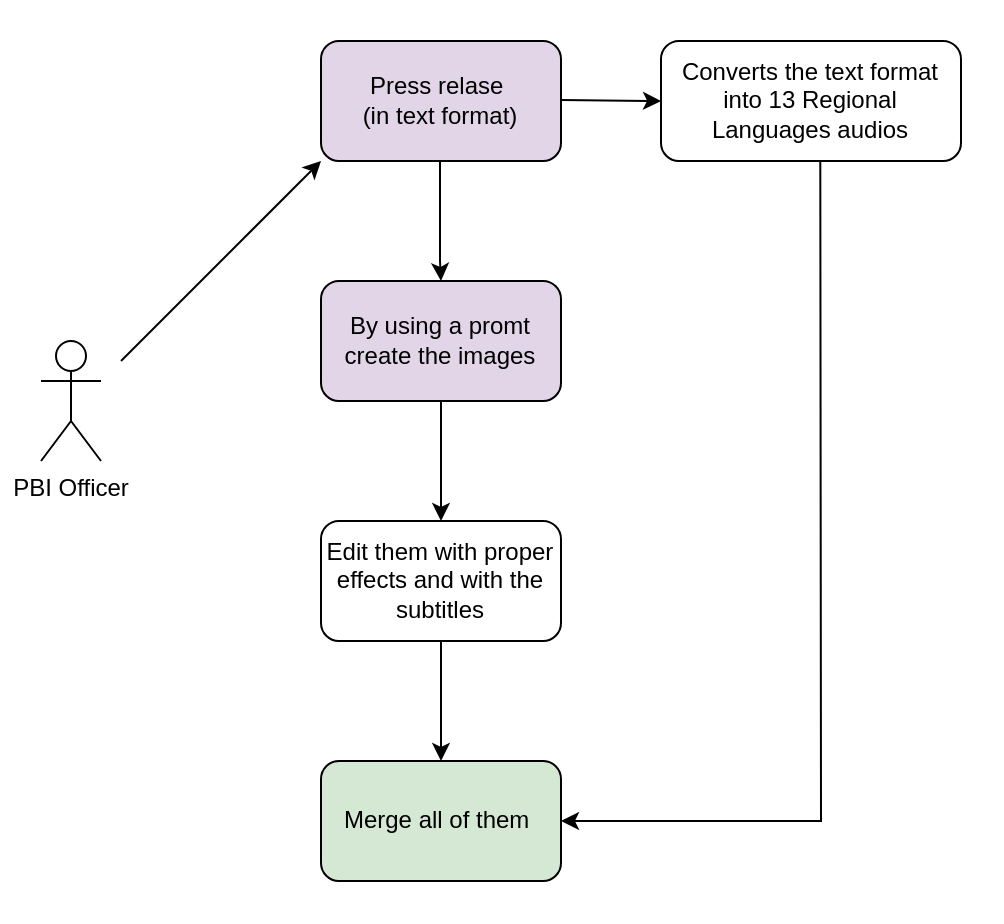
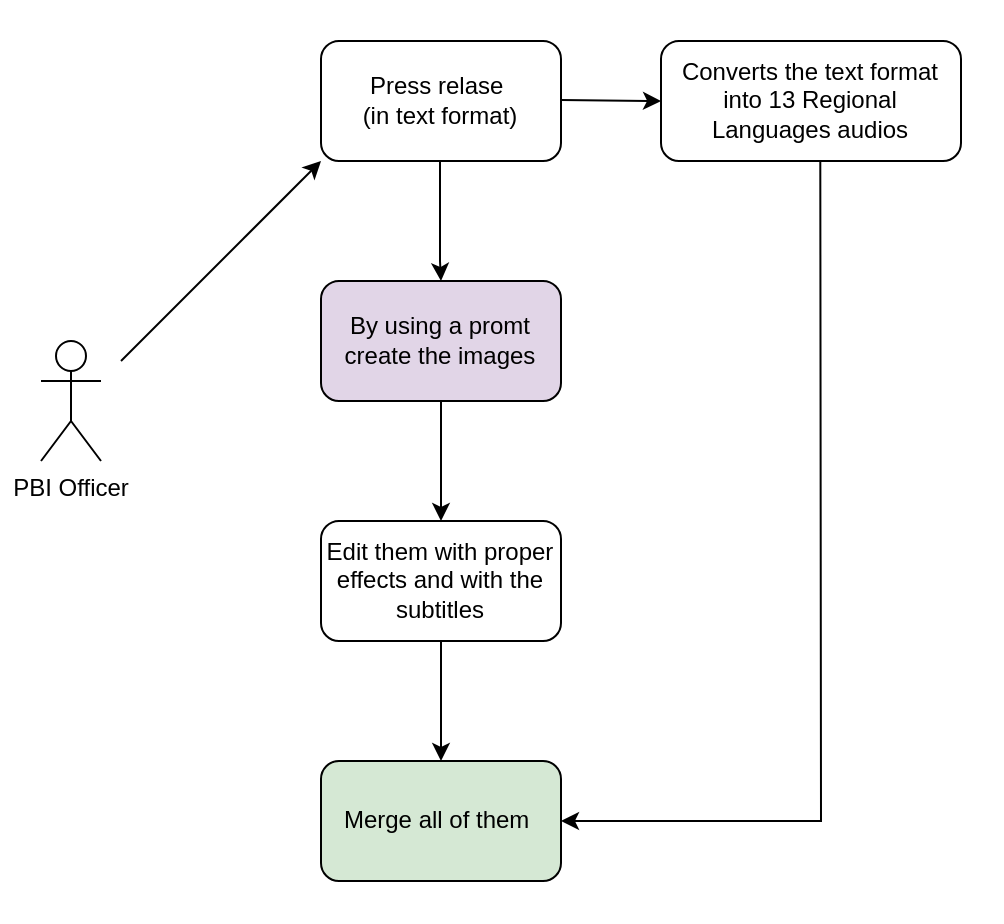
  <mxCell id="0" />
  <mxCell id="1" parent="0" />
  <mxCell id="2" value="PBI Officer" style="shape=umlActor;verticalLabelPosition=bottom;verticalAlign=top;html=1;outlineConnect=0;" vertex="1" parent="1"><mxGeometry x="20" y="170" width="30" height="60" as="geometry" /></mxCell>
  <mxCell id="3" value="" style="endArrow=classic;html=1;rounded=0;" edge="1" parent="1"><mxGeometry width="50" height="50" relative="1" as="geometry"><mxPoint x="60" y="180" as="sourcePoint" /><mxPoint x="160" y="80" as="targetPoint" /></mxGeometry></mxCell>
- <mxCell id="4" value="Press relase&amp;nbsp;&lt;br&gt;(in text format)" style="rounded=1;whiteSpace=wrap;html=1;fillColor=#e1d5e7;" vertex="1" parent="1"><mxGeometry x="160" y="20" width="120" height="60" as="geometry" /></mxCell>
+ <mxCell id="4" value="Press relase&amp;nbsp;&lt;br&gt;(in text format)" style="rounded=1;whiteSpace=wrap;html=1;" vertex="1" parent="1"><mxGeometry x="160" y="20" width="120" height="60" as="geometry" /></mxCell>
  <mxCell id="5" value="" style="endArrow=classic;html=1;rounded=0;" edge="1" parent="1"><mxGeometry width="50" height="50" relative="1" as="geometry"><mxPoint x="280" y="49.5" as="sourcePoint" /><mxPoint x="330" y="50" as="targetPoint" /></mxGeometry></mxCell>
  <mxCell id="6" value="Converts the text format into 13 Regional Languages&amp;nbsp;audios" style="rounded=1;whiteSpace=wrap;html=1;" vertex="1" parent="1"><mxGeometry x="330" y="20" width="150" height="60" as="geometry" /></mxCell>
  <mxCell id="7" value="" style="endArrow=classic;html=1;rounded=0;" edge="1" parent="1"><mxGeometry width="50" height="50" relative="1" as="geometry"><mxPoint x="219.5" y="80" as="sourcePoint" /><mxPoint x="220" y="140" as="targetPoint" /><Array as="points"><mxPoint x="219.5" y="130" /></Array></mxGeometry></mxCell>
  <mxCell id="8" value="" style="edgeStyle=orthogonalEdgeStyle;rounded=0;orthogonalLoop=1;jettySize=auto;html=1;" edge="1" parent="1" source="9" target="11"><mxGeometry relative="1" as="geometry" /></mxCell>
  <mxCell id="9" value="By using a promt create the images" style="rounded=1;whiteSpace=wrap;html=1;fillColor=#e1d5e7;" vertex="1" parent="1"><mxGeometry x="160" y="140" width="120" height="60" as="geometry" /></mxCell>
  <mxCell id="10" value="" style="edgeStyle=orthogonalEdgeStyle;rounded=0;orthogonalLoop=1;jettySize=auto;html=1;" edge="1" parent="1" source="11" target="12"><mxGeometry relative="1" as="geometry" /></mxCell>
  <mxCell id="11" value="Edit them with proper effects and with the subtitles" style="rounded=1;whiteSpace=wrap;html=1;" vertex="1" parent="1"><mxGeometry x="160" y="260" width="120" height="60" as="geometry" /></mxCell>
  <mxCell id="12" value="Merge all of them&amp;nbsp;" style="rounded=1;whiteSpace=wrap;html=1;fillColor=#d5e8d4;" vertex="1" parent="1"><mxGeometry x="160" y="380" width="120" height="60" as="geometry" /></mxCell>
  <mxCell id="13" value="" style="endArrow=classic;html=1;rounded=0;entryX=1;entryY=0.5;entryDx=0;entryDy=0;exitX=0.531;exitY=0.997;exitDx=0;exitDy=0;exitPerimeter=0;" edge="1" parent="1" source="6" target="12"><mxGeometry width="50" height="50" relative="1" as="geometry"><mxPoint x="400" y="90" as="sourcePoint" /><mxPoint x="460" y="250" as="targetPoint" /><Array as="points"><mxPoint x="410" y="410" /></Array></mxGeometry></mxCell>
